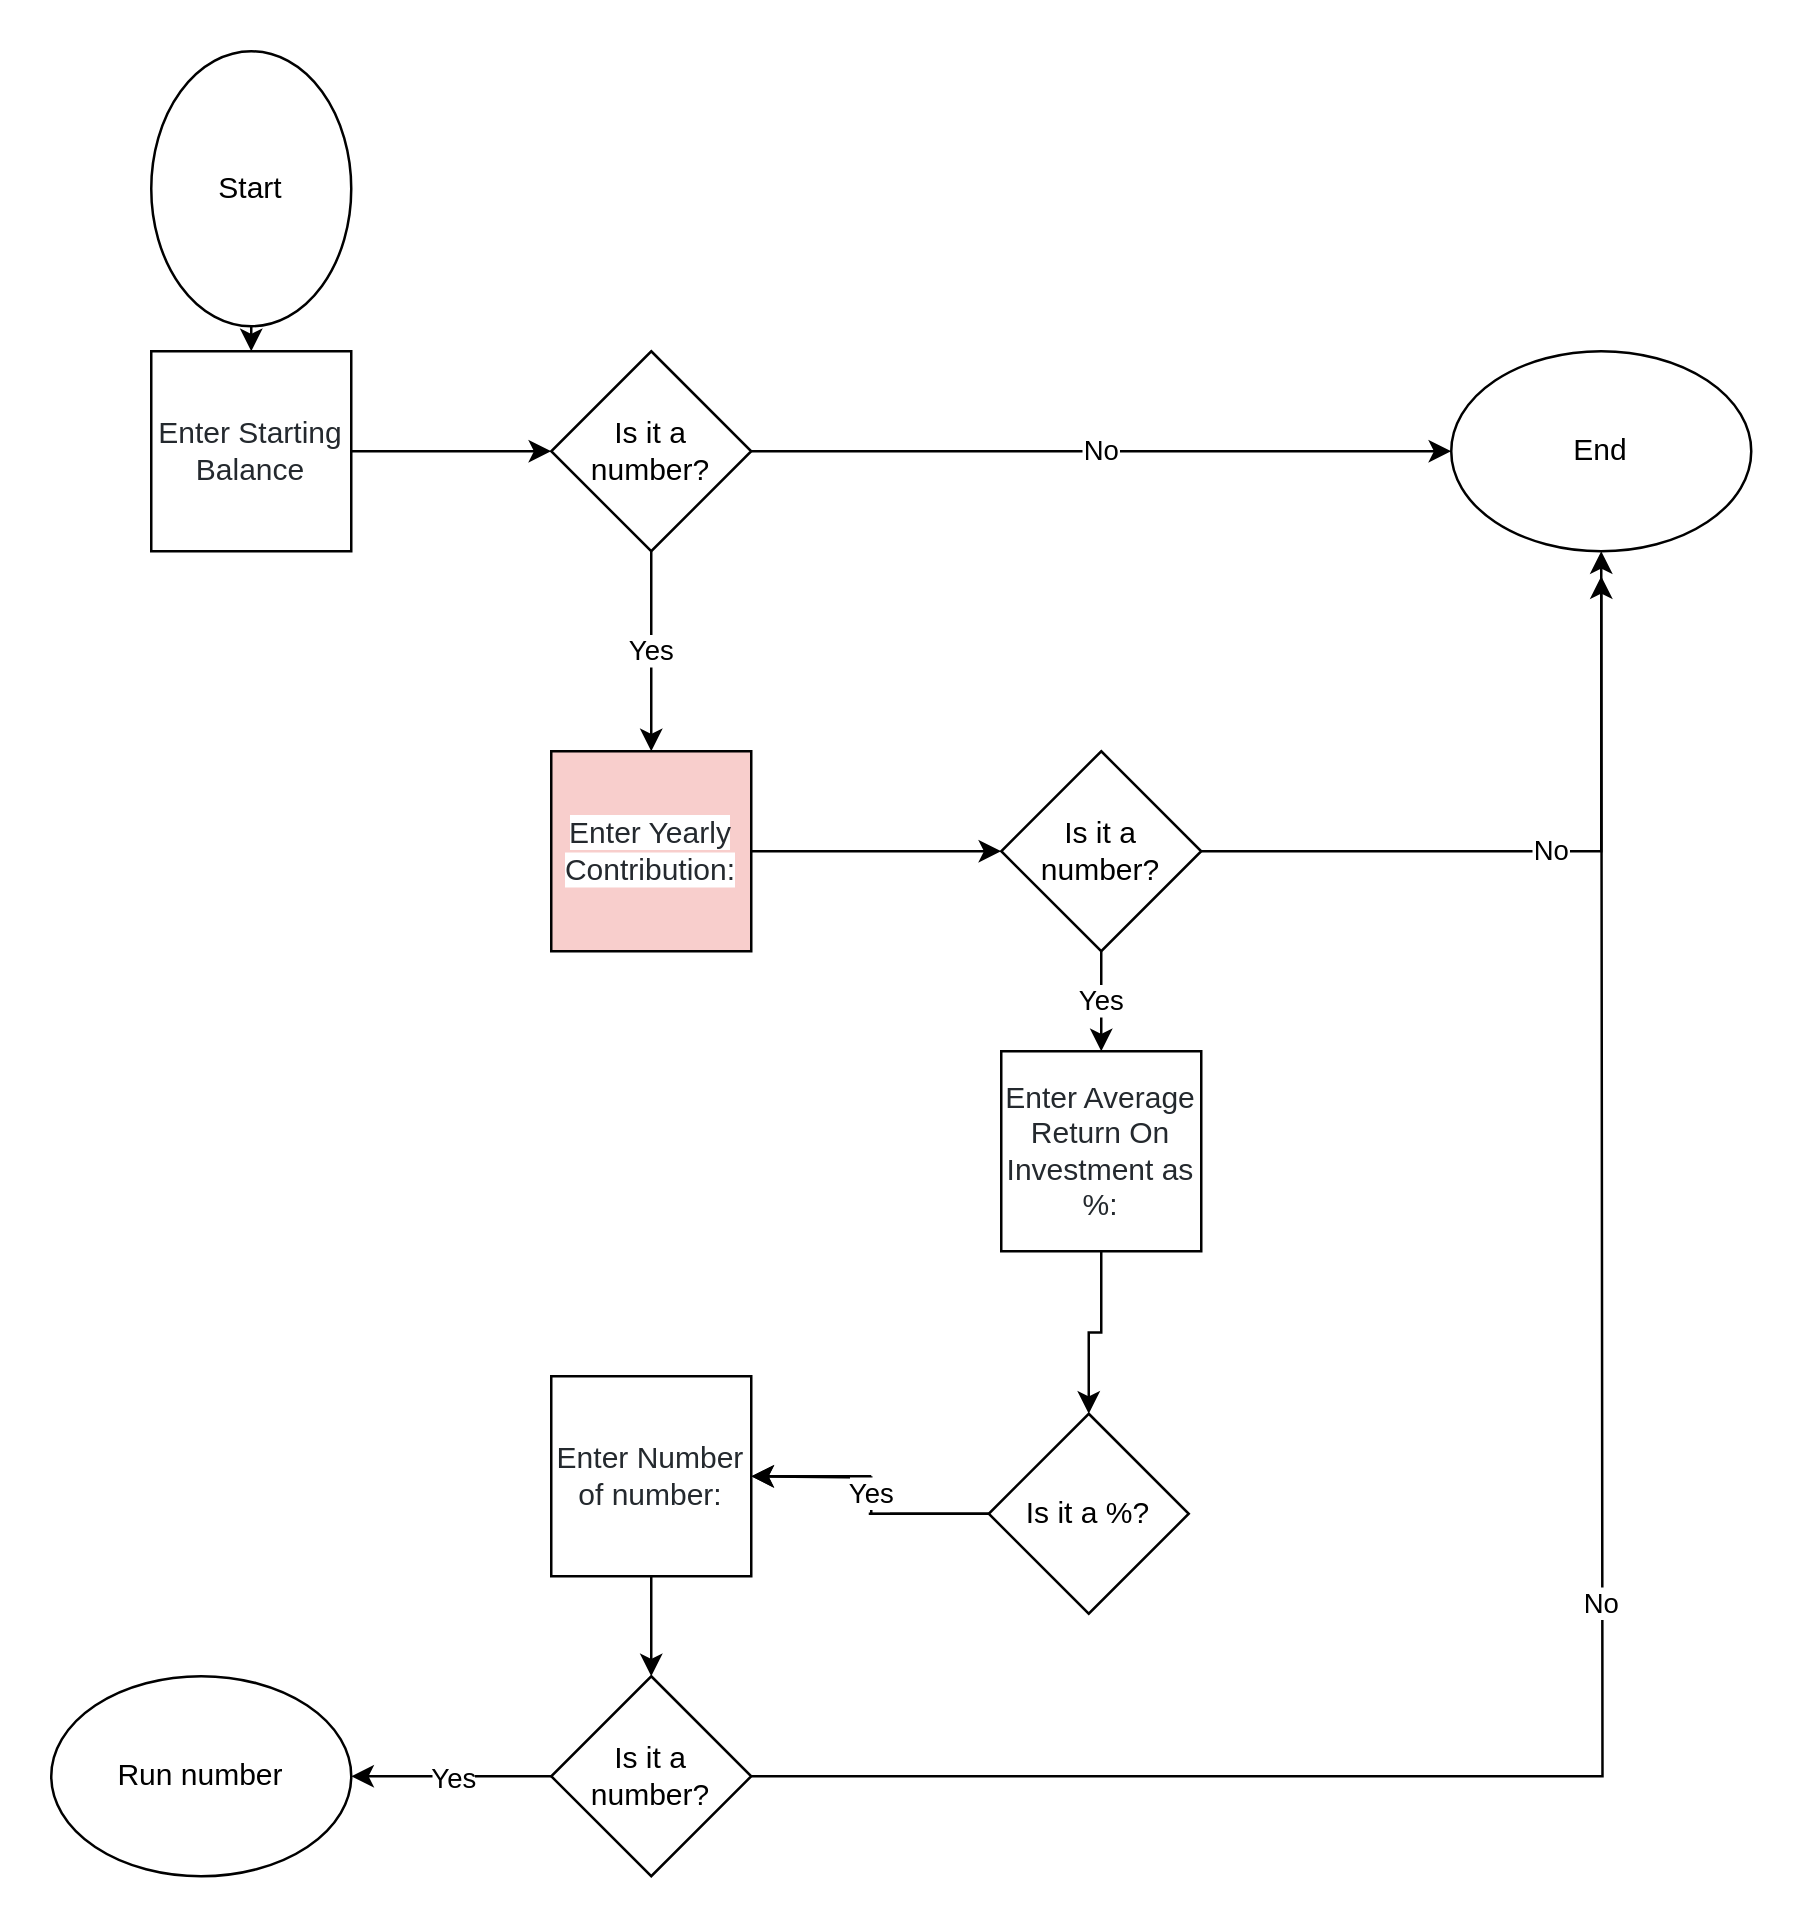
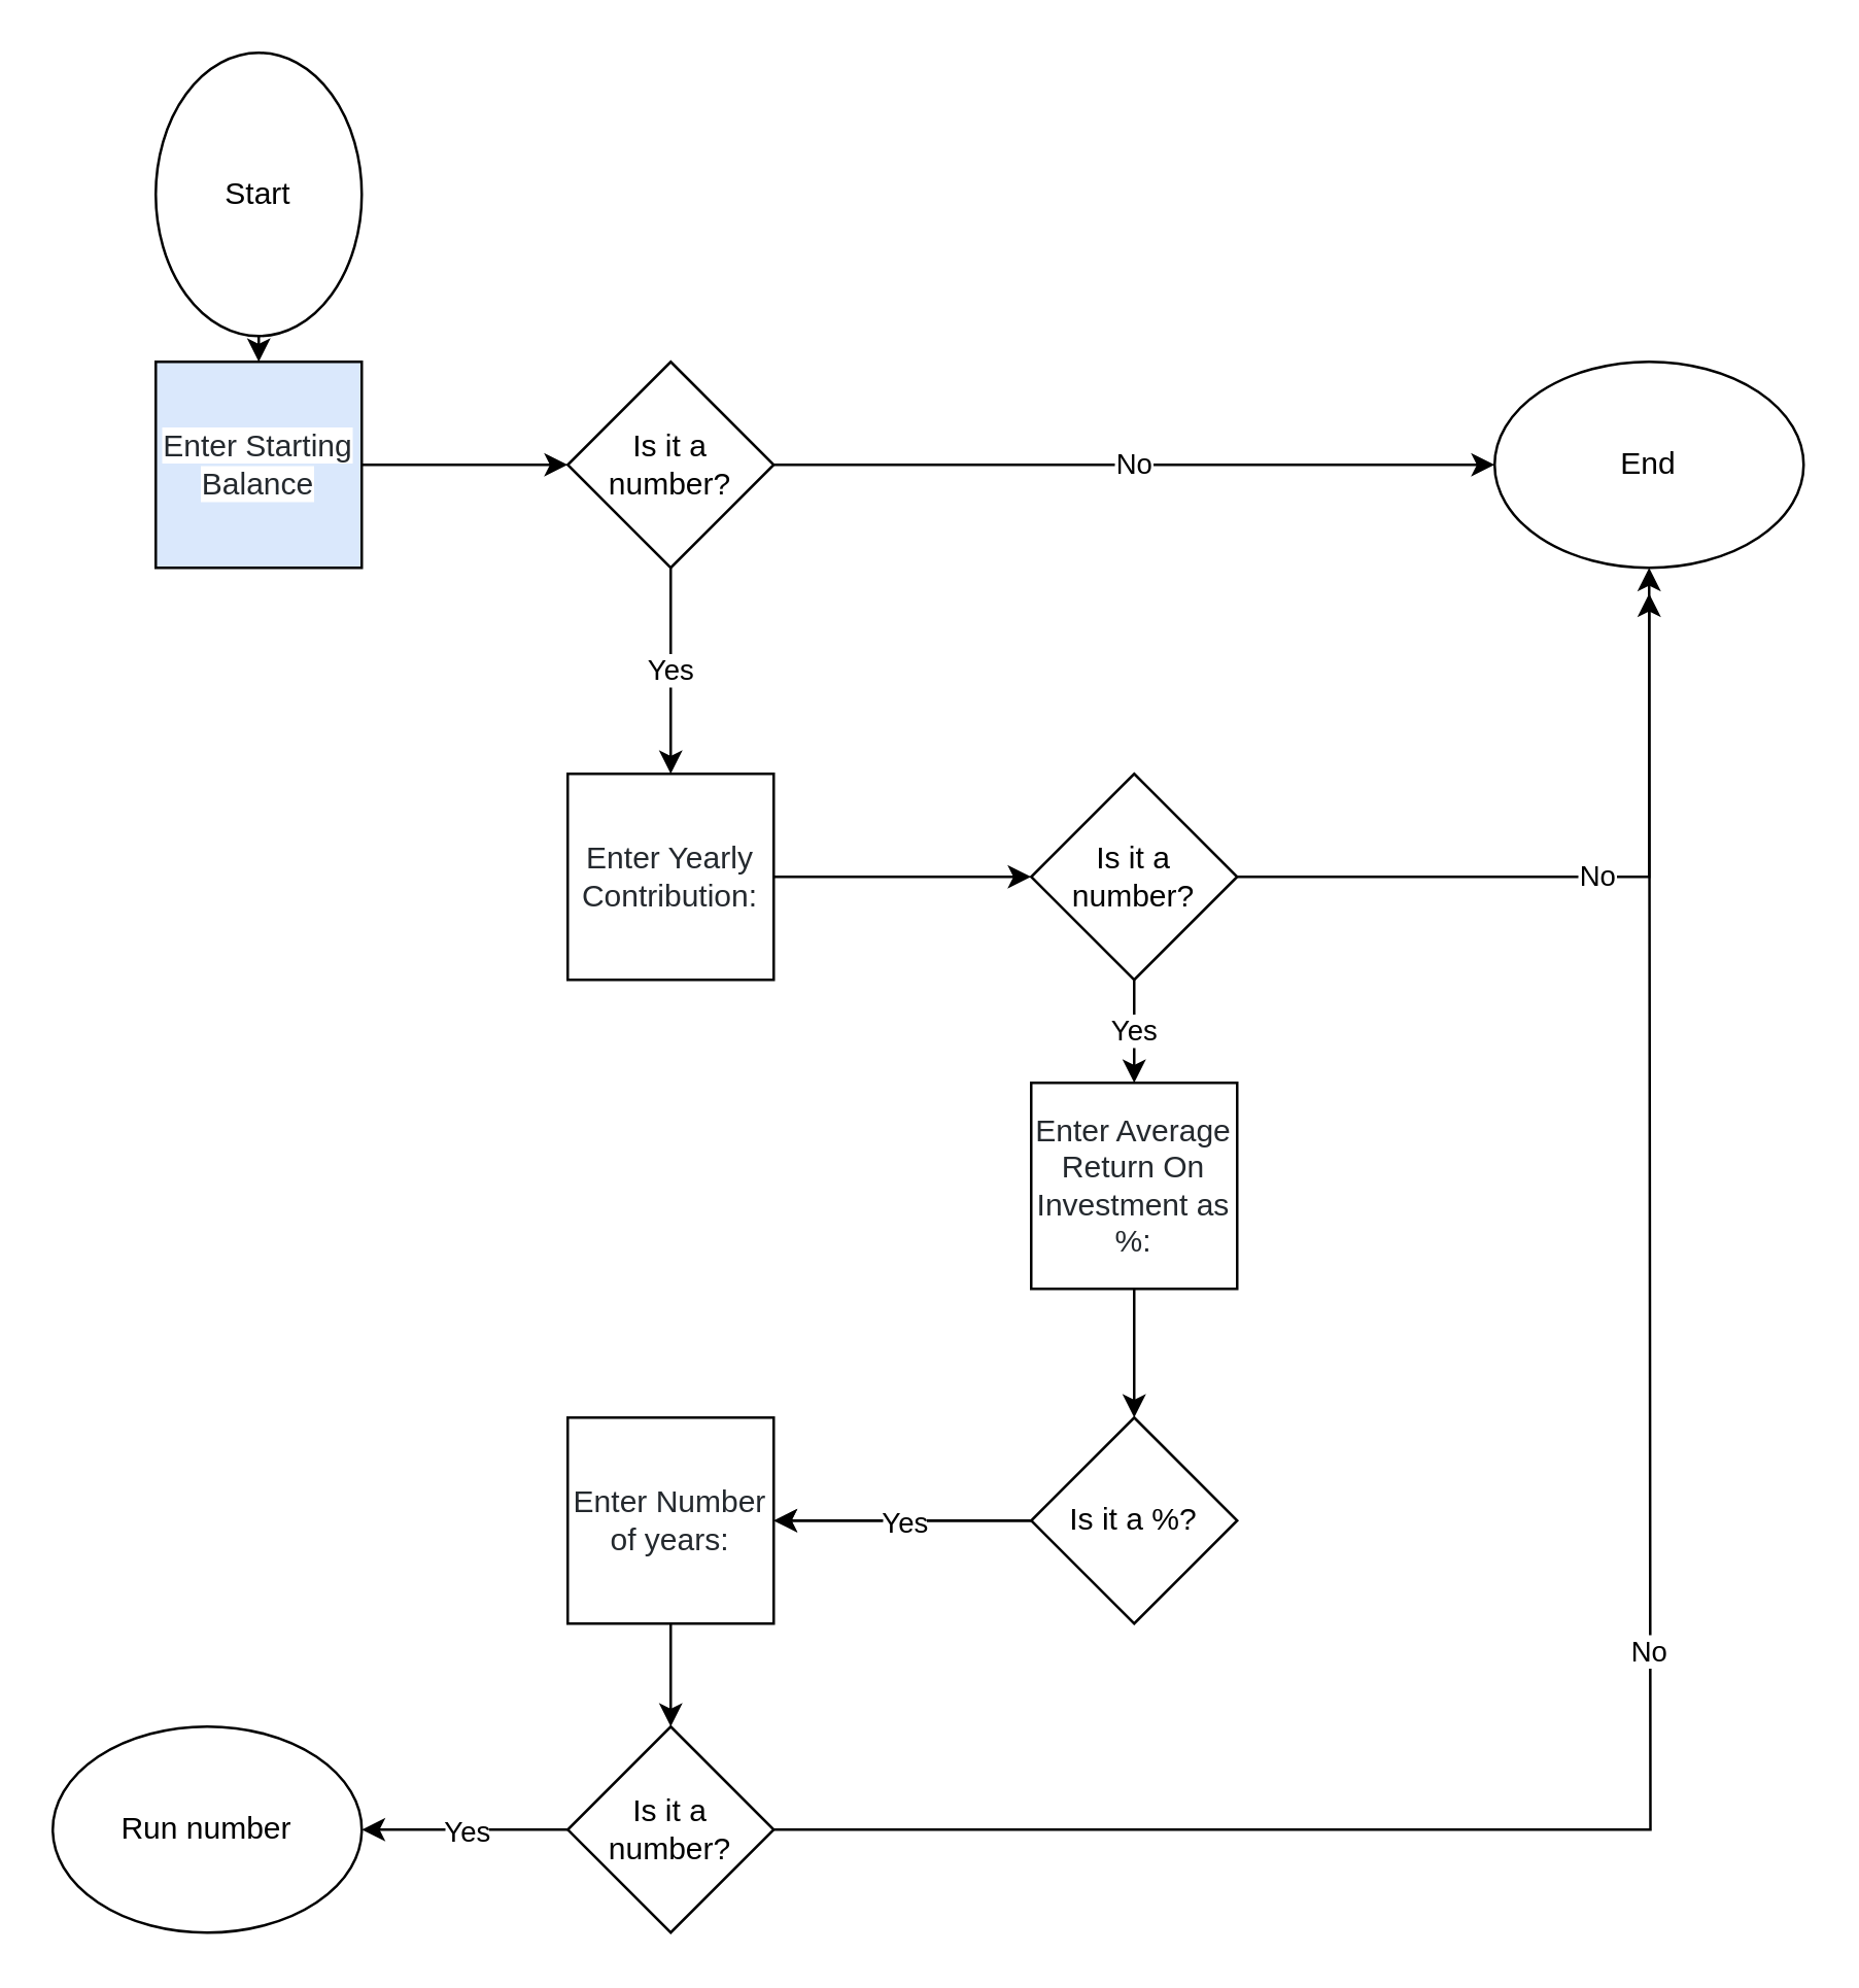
  <mxCell id="0" />
  <mxCell id="1" parent="0" />
  <mxCell id="2" value="Run number" style="ellipse;whiteSpace=wrap;html=1;" vertex="1" parent="1"><mxGeometry y="670" width="120" height="80" as="geometry" x="20" /></mxCell>
  <mxCell id="3" style="edgeStyle=orthogonalEdgeStyle;rounded=0;orthogonalLoop=1;jettySize=auto;html=1;exitX=0.5;exitY=1;exitDx=0;exitDy=0;" edge="1" parent="1" source="4"><mxGeometry relative="1" as="geometry"><mxPoint x="100" y="140" as="targetPoint" /></mxGeometry></mxCell>
  <mxCell id="4" value="Start" style="ellipse;whiteSpace=wrap;html=1;aspect=fixed;" vertex="1" parent="1"><mxGeometry x="60" y="20" width="80" height="110" as="geometry" /></mxCell>
  <mxCell id="5" style="edgeStyle=orthogonalEdgeStyle;rounded=0;orthogonalLoop=1;jettySize=auto;html=1;" edge="1" parent="1" source="6"><mxGeometry relative="1" as="geometry"><mxPoint x="220" y="180" as="targetPoint" /></mxGeometry></mxCell>
- <mxCell id="6" value="&lt;span style=&quot;color: rgb(36 , 41 , 46) ; font-family: , &amp;#34;consolas&amp;#34; , &amp;#34;liberation mono&amp;#34; , &amp;#34;menlo&amp;#34; , monospace ; background-color: rgb(255 , 255 , 255)&quot;&gt;Enter Starting Balance&lt;/span&gt;" style="whiteSpace=wrap;html=1;aspect=fixed;" vertex="1" parent="1"><mxGeometry x="60" y="140" width="80" height="80" as="geometry" /></mxCell>
+ <mxCell id="6" value="&lt;span style=&quot;color: rgb(36 , 41 , 46) ; font-family: , &amp;#34;consolas&amp;#34; , &amp;#34;liberation mono&amp;#34; , &amp;#34;menlo&amp;#34; , monospace ; background-color: rgb(255 , 255 , 255)&quot;&gt;Enter Starting Balance&lt;/span&gt;" style="whiteSpace=wrap;html=1;aspect=fixed;fillColor=#dae8fc;" vertex="1" parent="1"><mxGeometry x="60" y="140" width="80" height="80" as="geometry" /></mxCell>
  <mxCell id="7" value="No" style="edgeStyle=orthogonalEdgeStyle;rounded=0;orthogonalLoop=1;jettySize=auto;html=1;" edge="1" parent="1" source="9"><mxGeometry relative="1" as="geometry"><mxPoint x="580" y="180" as="targetPoint" /></mxGeometry></mxCell>
  <mxCell id="8" value="Yes" style="edgeStyle=orthogonalEdgeStyle;rounded=0;orthogonalLoop=1;jettySize=auto;html=1;" edge="1" parent="1" source="9"><mxGeometry relative="1" as="geometry"><mxPoint x="260" y="300" as="targetPoint" /></mxGeometry></mxCell>
  <mxCell id="9" value="Is it a number?" style="rhombus;whiteSpace=wrap;html=1;" vertex="1" parent="1"><mxGeometry x="220" y="140" width="80" height="80" as="geometry" /></mxCell>
  <mxCell id="10" value="End" style="ellipse;whiteSpace=wrap;html=1;" vertex="1" parent="1"><mxGeometry x="580" y="140" width="120" height="80" as="geometry" /></mxCell>
  <mxCell id="11" style="edgeStyle=orthogonalEdgeStyle;rounded=0;orthogonalLoop=1;jettySize=auto;html=1;entryX=0;entryY=0.5;entryDx=0;entryDy=0;" edge="1" parent="1" source="12" target="15"><mxGeometry relative="1" as="geometry" /></mxCell>
- <mxCell id="12" value="&lt;span style=&quot;color: rgb(36 , 41 , 46) ; font-family: , &amp;#34;consolas&amp;#34; , &amp;#34;liberation mono&amp;#34; , &amp;#34;menlo&amp;#34; , monospace ; background-color: rgb(255 , 255 , 255)&quot;&gt;Enter Yearly Contribution:&lt;/span&gt;" style="whiteSpace=wrap;html=1;aspect=fixed;fillColor=#f8cecc;" vertex="1" parent="1"><mxGeometry x="220" y="300" width="80" height="80" as="geometry" /></mxCell>
+ <mxCell id="12" value="&lt;span style=&quot;color: rgb(36 , 41 , 46) ; font-family: , &amp;#34;consolas&amp;#34; , &amp;#34;liberation mono&amp;#34; , &amp;#34;menlo&amp;#34; , monospace ; background-color: rgb(255 , 255 , 255)&quot;&gt;Enter Yearly Contribution:&lt;/span&gt;" style="whiteSpace=wrap;html=1;aspect=fixed;" vertex="1" parent="1"><mxGeometry x="220" y="300" width="80" height="80" as="geometry" /></mxCell>
  <mxCell id="13" value="No" style="edgeStyle=orthogonalEdgeStyle;rounded=0;orthogonalLoop=1;jettySize=auto;html=1;entryX=0.5;entryY=1;entryDx=0;entryDy=0;" edge="1" parent="1" source="15" target="10"><mxGeometry relative="1" as="geometry" /></mxCell>
  <mxCell id="14" value="Yes" style="edgeStyle=orthogonalEdgeStyle;rounded=0;orthogonalLoop=1;jettySize=auto;html=1;" edge="1" parent="1" source="15"><mxGeometry relative="1" as="geometry"><mxPoint x="440" y="420" as="targetPoint" /></mxGeometry></mxCell>
  <mxCell id="15" value="Is it a number?" style="rhombus;whiteSpace=wrap;html=1;" vertex="1" parent="1"><mxGeometry x="400" y="300" width="80" height="80" as="geometry" /></mxCell>
  <mxCell id="16" style="edgeStyle=orthogonalEdgeStyle;rounded=0;orthogonalLoop=1;jettySize=auto;html=1;" edge="1" parent="1" source="17" target="20"><mxGeometry relative="1" as="geometry"><mxPoint x="440" y="540" as="targetPoint" /></mxGeometry></mxCell>
  <mxCell id="17" value="&lt;span style=&quot;color: rgb(36 , 41 , 46) ; font-family: , &amp;#34;consolas&amp;#34; , &amp;#34;liberation mono&amp;#34; , &amp;#34;menlo&amp;#34; , monospace ; background-color: rgb(255 , 255 , 255)&quot;&gt;Enter Average Return On Investment as %:&lt;/span&gt;" style="whiteSpace=wrap;html=1;aspect=fixed;" vertex="1" parent="1"><mxGeometry x="400" y="420" width="80" height="80" as="geometry" /></mxCell>
  <mxCell id="18" value="No" style="edgeStyle=orthogonalEdgeStyle;rounded=0;orthogonalLoop=1;jettySize=auto;html=1;" edge="1" parent="1" source="20" target="22"><mxGeometry relative="1" as="geometry" /></mxCell>
  <mxCell id="19" value="Yes" style="edgeStyle=orthogonalEdgeStyle;rounded=0;orthogonalLoop=1;jettySize=auto;html=1;" edge="1" parent="1" source="20"><mxGeometry relative="1" as="geometry"><mxPoint x="300" y="590" as="targetPoint" /></mxGeometry></mxCell>
- <mxCell id="20" value="Is it a %?" style="rhombus;whiteSpace=wrap;html=1;" vertex="1" parent="1"><mxGeometry x="395" y="565" width="80" height="80" as="geometry" /></mxCell>
+ <mxCell id="20" value="Is it a %?" style="rhombus;whiteSpace=wrap;html=1;" vertex="1" parent="1"><mxGeometry x="400" y="550" width="80" height="80" as="geometry" /></mxCell>
  <mxCell id="21" style="edgeStyle=orthogonalEdgeStyle;rounded=0;orthogonalLoop=1;jettySize=auto;html=1;entryX=0.5;entryY=0;entryDx=0;entryDy=0;" edge="1" parent="1" source="22" target="25"><mxGeometry relative="1" as="geometry" /></mxCell>
- <mxCell id="22" value="&lt;span style=&quot;color: rgb(36 , 41 , 46) ; font-family: , &amp;#34;consolas&amp;#34; , &amp;#34;liberation mono&amp;#34; , &amp;#34;menlo&amp;#34; , monospace ; background-color: rgb(255 , 255 , 255)&quot;&gt;Enter Number of number:&lt;/span&gt;" style="whiteSpace=wrap;html=1;aspect=fixed;" vertex="1" parent="1"><mxGeometry x="220" y="550" width="80" height="80" as="geometry" /></mxCell>
+ <mxCell id="22" value="&lt;span style=&quot;color: rgb(36 , 41 , 46) ; font-family: , &amp;#34;consolas&amp;#34; , &amp;#34;liberation mono&amp;#34; , &amp;#34;menlo&amp;#34; , monospace ; background-color: rgb(255 , 255 , 255)&quot;&gt;Enter Number of years:&lt;/span&gt;" style="whiteSpace=wrap;html=1;aspect=fixed;" vertex="1" parent="1"><mxGeometry x="220" y="550" width="80" height="80" as="geometry" /></mxCell>
  <mxCell id="23" value="No" style="edgeStyle=orthogonalEdgeStyle;rounded=0;orthogonalLoop=1;jettySize=auto;html=1;" edge="1" parent="1" source="25"><mxGeometry relative="1" as="geometry"><mxPoint x="640" y="230" as="targetPoint" /></mxGeometry></mxCell>
  <mxCell id="24" value="Yes" style="edgeStyle=orthogonalEdgeStyle;rounded=0;orthogonalLoop=1;jettySize=auto;html=1;" edge="1" parent="1" source="25"><mxGeometry relative="1" as="geometry"><mxPoint x="140" y="710" as="targetPoint" /></mxGeometry></mxCell>
  <mxCell id="25" value="Is it a number?" style="rhombus;whiteSpace=wrap;html=1;" vertex="1" parent="1"><mxGeometry x="220" y="670" width="80" height="80" as="geometry" /></mxCell>
